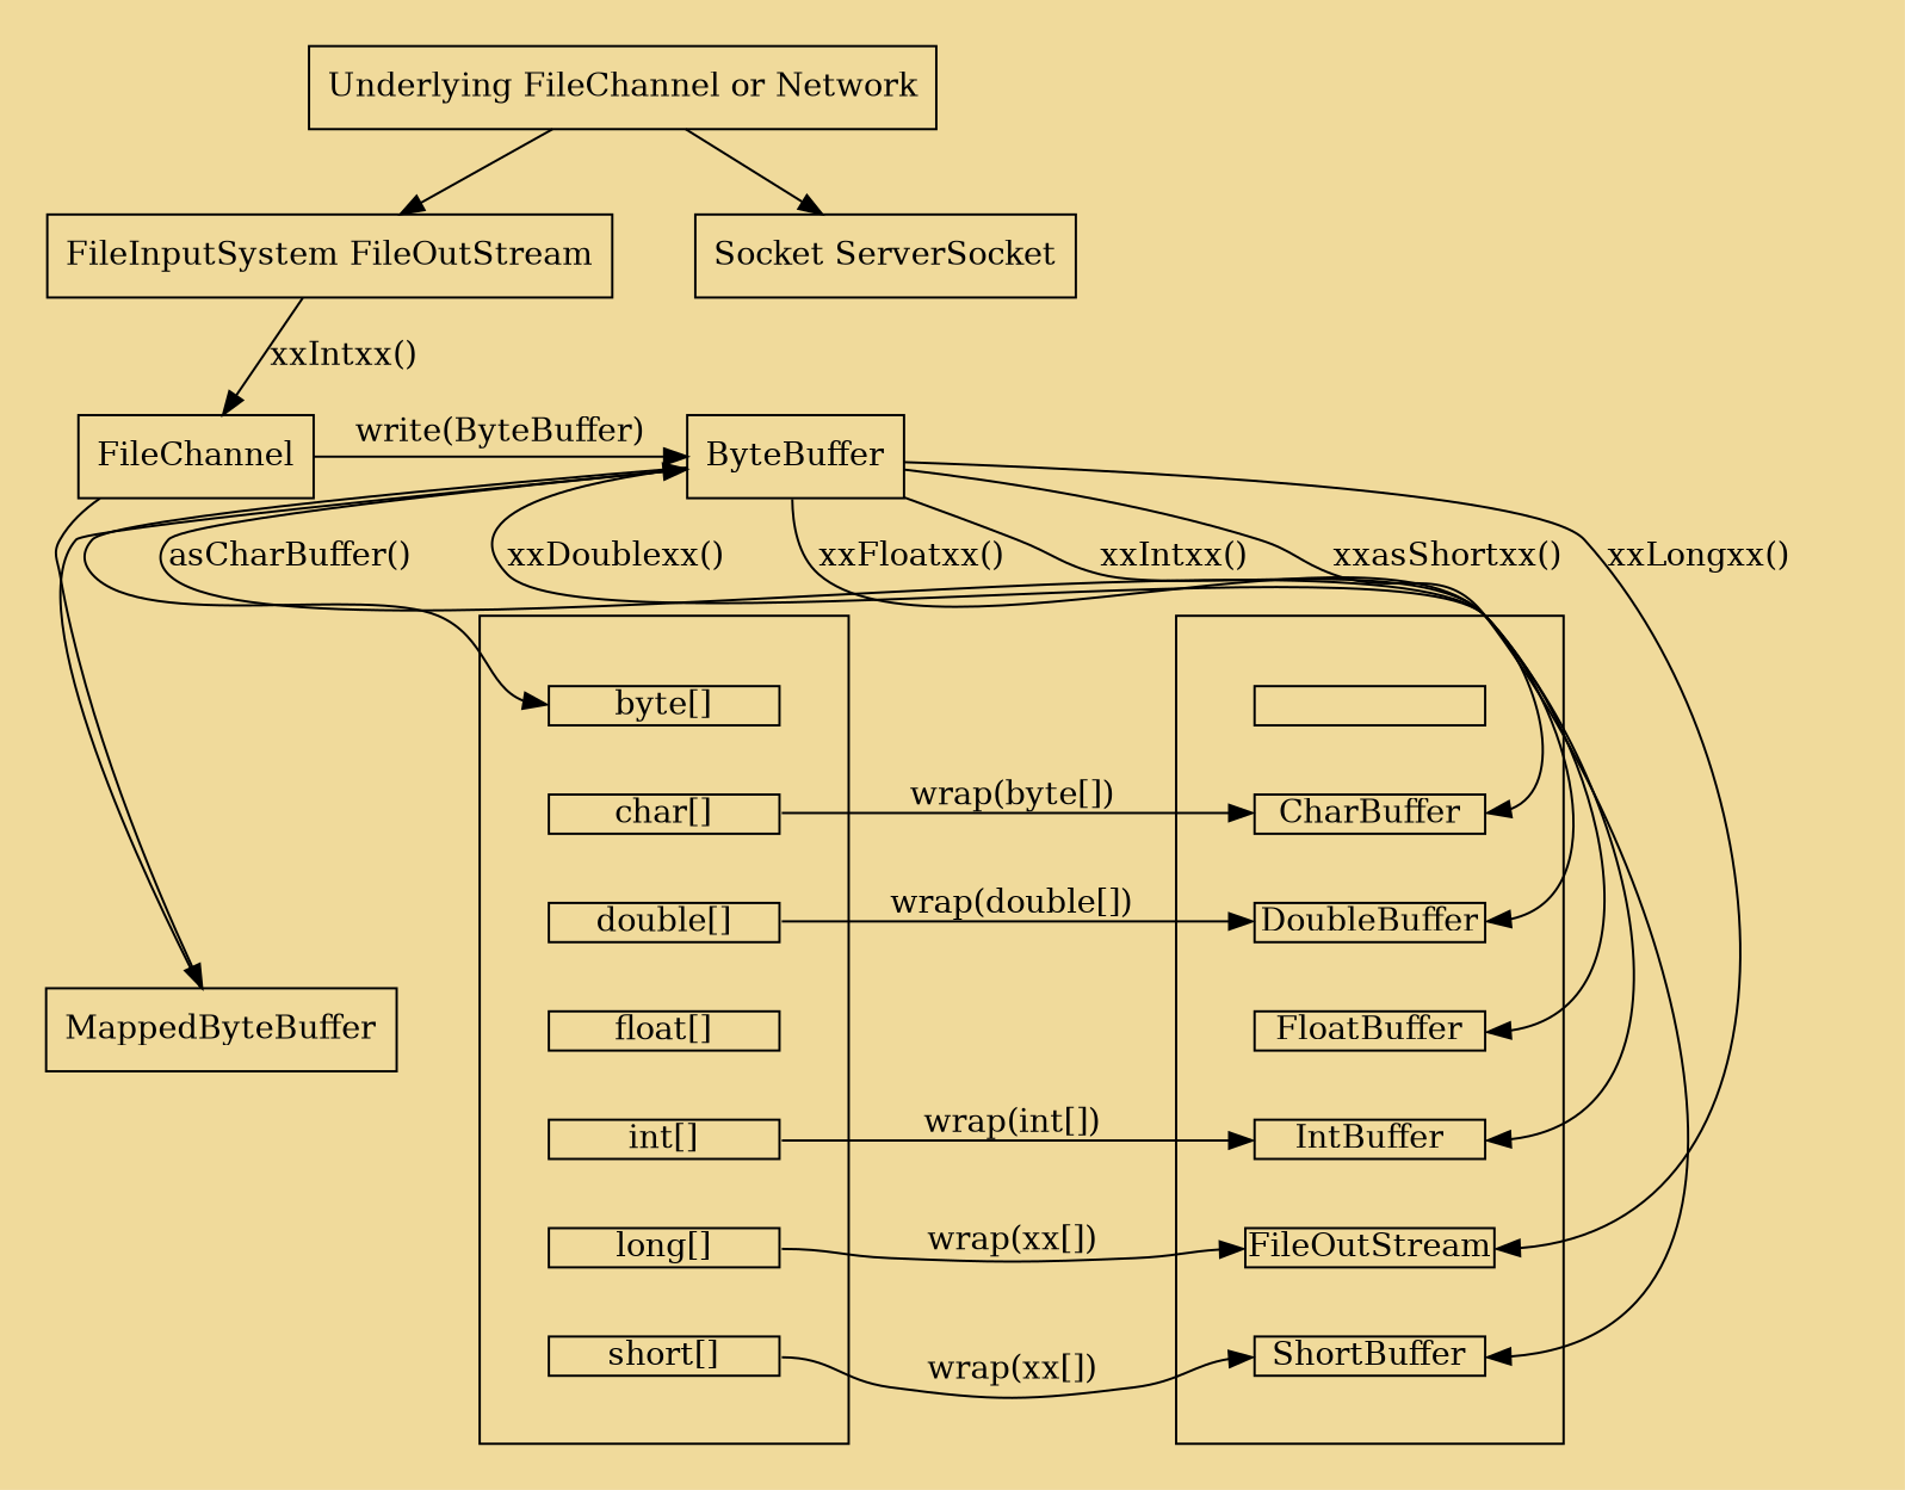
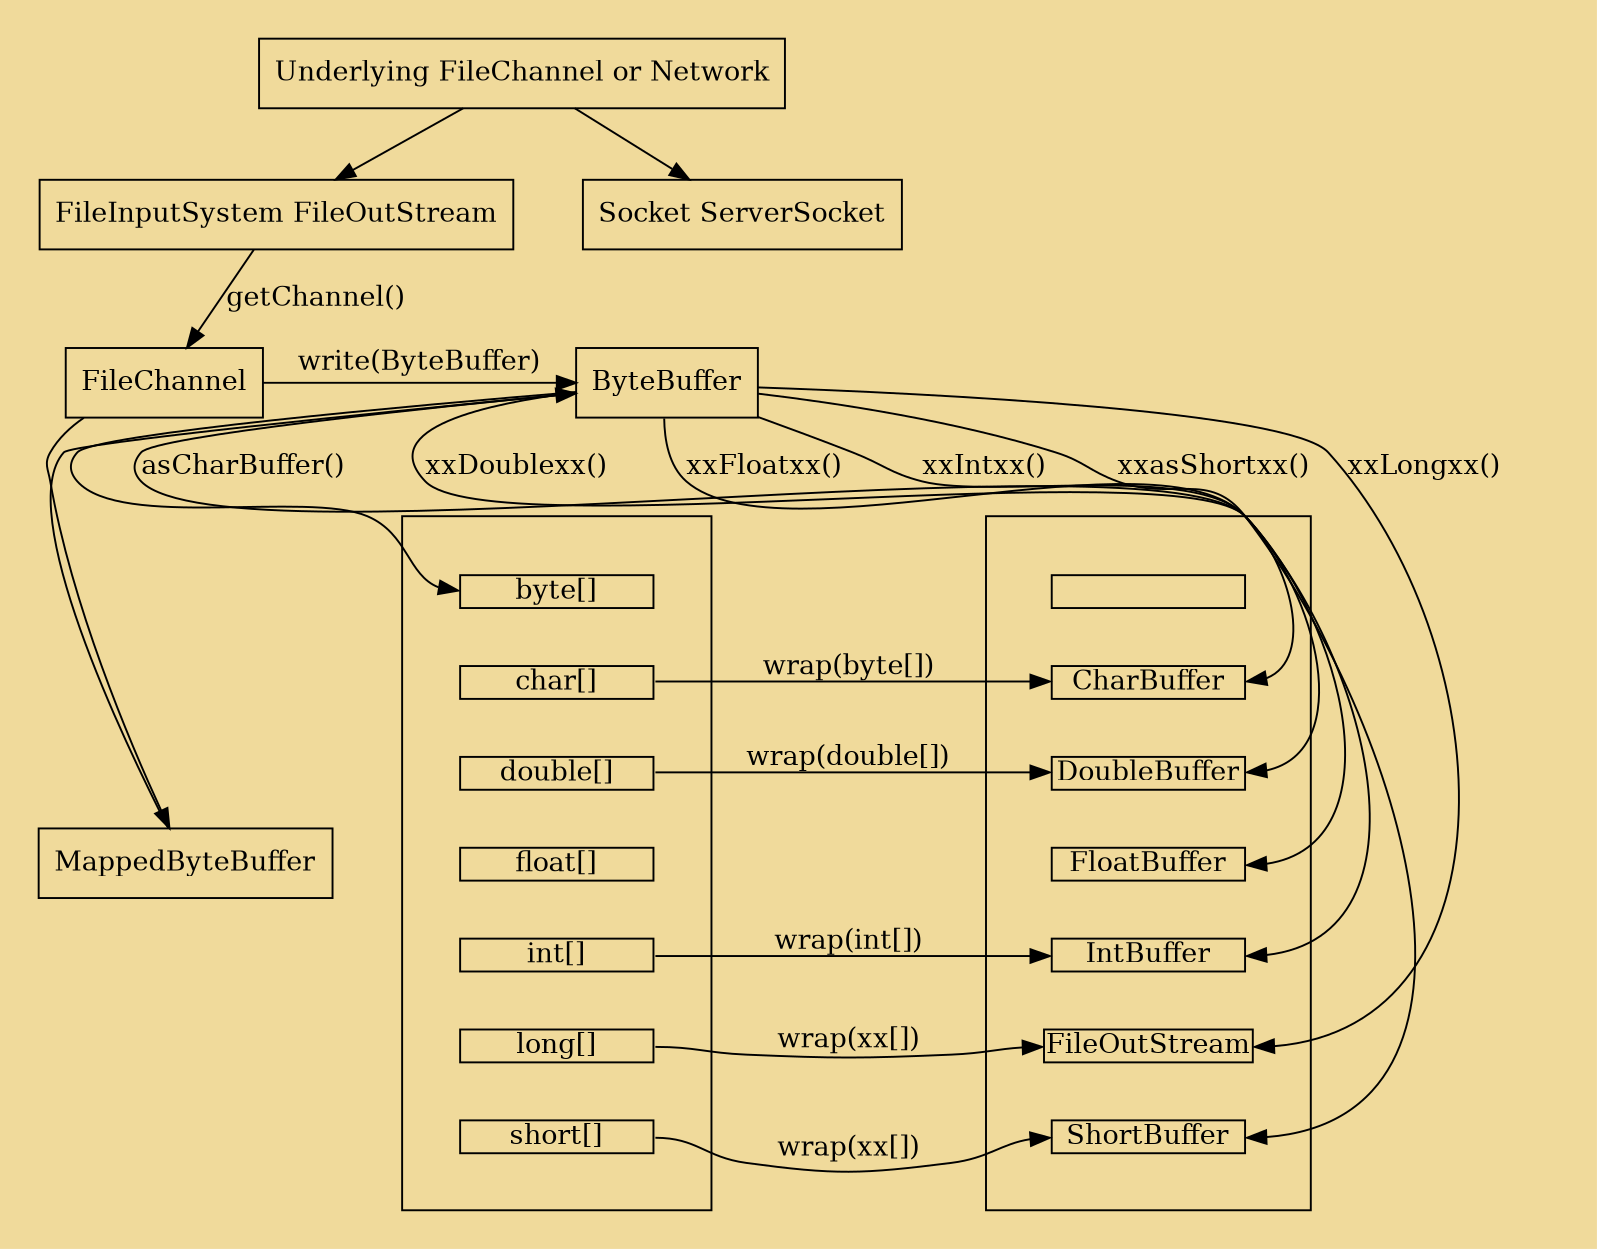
  digraph {
    bgcolor="#f0da9b"
    compound=true
    fontsize=20
    nodesep=0.5
    ranksep=0.5
    node [shape=box]
    n1 [label="FileInputSystem FileOutStream"]
    n2 [label="Socket ServerSocket"]
    n3 [label=FileChannel]
    n4 [label=ByteBuffer]
    n5 [label=<     <TABLE BORDER="0" CELLBORDER="1" CELLSPACING="30" CELLPADDING="0">     <TR>       <TD HETIGHT="30" WIDTH="100" FIXEDSIZE="TRUE" PORT="byte">byte[]</TD>     </TR>     <TR>       <TD HETIGHT="30" WIDTH="100" FIXEDSIZE="TRUE" PORT="char">char[]</TD>     </TR>     <TR>       <TD HETIGHT="30" WIDTH="100" FIXEDSIZE="TRUE" PORT="db">double[]</TD>     </TR>     <TR>       <TD HETIGHT="30" WIDTH="100" FIXEDSIZE="TRUE" PORT="fl">float[]</TD>     </TR>     <TR>       <TD HETIGHT="30" WIDTH="100" FIXEDSIZE="TRUE" PORT="int">int[]</TD>     </TR>     <TR>       <TD HETIGHT="30" WIDTH="100" FIXEDSIZE="TRUE" PORT="long">long[]</TD>     </TR>     <TR>       <TD HETIGHT="30" WIDTH="100" FIXEDSIZE="TRUE" PORT="short">short[]</TD>     </TR>     </TABLE>> margin=0]
    n6 [label=<     <TABLE BORDER="0" CELLBORDER="1" CELLSPACING="30" CELLPADDING="0">     <TR>       <TD HETIGHT="30" WIDTH="100" FIXEDSIZE="TRUE" PORT="B">&nbsp;</TD>     </TR>     <TR>       <TD HETIGHT="30" WIDTH="100" FIXEDSIZE="TRUE" PORT="CB">CharBuffer</TD>     </TR>     <TR>       <TD HETIGHT="30" WIDTH="100" FIXEDSIZE="TRUE" PORT="DB">DoubleBuffer</TD>     </TR>     <TR>       <TD HETIGHT="30" WIDTH="100" FIXEDSIZE="TRUE" PORT="FB">FloatBuffer</TD>     </TR>     <TR>       <TD HETIGHT="30" WIDTH="100" FIXEDSIZE="TRUE" PORT="IB">IntBuffer</TD>     </TR>     <TR>       <TD HETIGHT="30" WIDTH="100" FIXEDSIZE="TRUE" PORT="LB">FileOutStream</TD>     </TR>     <TR>       <TD HETIGHT="30" WIDTH="100" FIXEDSIZE="TRUE" PORT="SB">ShortBuffer</TD>     </TR>     </TABLE>> margin=0]
    n7 [label="Underlying FileChannel or Network"]
    n8 [label=MappedByteBuffer]
    subgraph cluster_1 {
      style=invis
      n7
      n8
      subgraph sub_2 {
        rank=same
        style=invis
        n1
        n2
      }
      subgraph sub_3 {
        rank=same
        style=invis
        n3
        n4
      }
      subgraph sub_4 {
        rank=same
        style=invis
        n5
        n6
      }
    }
-   n1 -> n3 [label="xxIntxx()"]
+   n1 -> n3 [label="getChannel()"]
    n3 -> n4 [label="write(ByteBuffer)"]
    n3 -> n8
    n4 -> n5 [headport=byte]
    n4 -> n6 [headport="CB:e" label="asCharBuffer()"]
    n4 -> n6 [headport="DB:e" label="xxDoublexx()"]
    n4 -> n6 [headport="FB:e" label="xxFloatxx()"]
    n4 -> n6 [headport="IB:e" label="xxIntxx()"]
    n4 -> n6 [headport="LB:e" label="xxLongxx()"]
    n4 -> n6 [headport="SB:e" label="xxasShortxx()"]
    n5 -> n6 [headport=CB label="wrap(byte[])" tailport=char]
    n5 -> n6 [headport=DB label="wrap(double[])" tailport=db]
    n5 -> n6 [headport=IB label="wrap(int[])" tailport=int]
    n5 -> n6 [headport=LB label="wrap(xx[])" tailport=long]
    n5 -> n6 [headport=SB label="wrap(xx[])" tailport=short]
    n7 -> n1
    n7 -> n2
    n8 -> n4
  }
